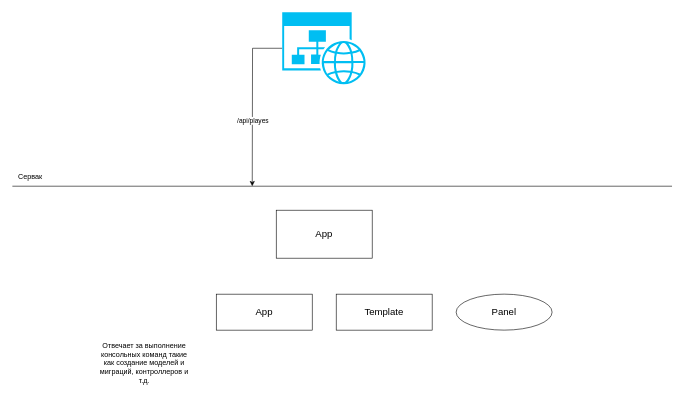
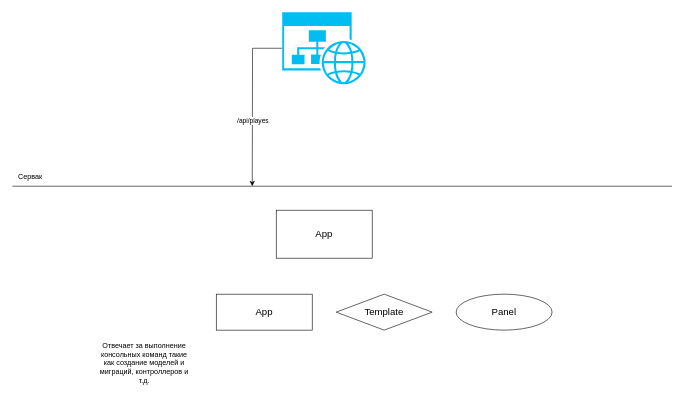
  <mxCell id="0" />
  <mxCell id="1" parent="0" />
  <mxCell id="2" value="App" style="rounded=0;whiteSpace=wrap;html=1;fontSize=16;" vertex="1" parent="1"><mxGeometry x="460" y="350" width="160" height="80" as="geometry" /></mxCell>
  <mxCell id="3" value="" style="endArrow=none;html=1;rounded=0;" edge="1" parent="1"><mxGeometry width="50" height="50" relative="1" as="geometry"><mxPoint y="310" as="sourcePoint" x="20" /><mxPoint x="1120" y="310" as="targetPoint" /></mxGeometry></mxCell>
  <mxCell id="4" value="Сервак" style="text;html=1;strokeColor=none;fillColor=none;align=center;verticalAlign=middle;whiteSpace=wrap;rounded=0;labelBorderColor=none;spacing=2;" vertex="1" parent="1"><mxGeometry y="280" width="60" height="30" as="geometry" x="20" /></mxCell>
  <mxCell id="5" style="edgeStyle=orthogonalEdgeStyle;rounded=0;orthogonalLoop=1;jettySize=auto;html=1;" edge="1" parent="1" source="7"><mxGeometry relative="1" as="geometry"><mxPoint x="420" y="310" as="targetPoint" /></mxGeometry></mxCell>
  <mxCell id="6" value="/api/playes" style="edgeLabel;html=1;align=center;verticalAlign=middle;resizable=0;points=[];" vertex="1" connectable="0" parent="5"><mxGeometry x="-0.006" y="-2" relative="1" as="geometry"><mxPoint x="2" y="31" as="offset" /></mxGeometry></mxCell>
  <mxCell id="7" value="" style="verticalLabelPosition=bottom;html=1;verticalAlign=top;align=center;strokeColor=none;fillColor=#00BEF2;shape=mxgraph.azure.website_generic;pointerEvents=1;" vertex="1" parent="1"><mxGeometry x="470" y="20" width="141.18" height="120" as="geometry" /></mxCell>
  <mxCell id="8" value="App" style="rounded=0;whiteSpace=wrap;html=1;fontSize=16;" vertex="1" parent="1"><mxGeometry x="360" y="490" width="160" height="60" as="geometry" /></mxCell>
- <mxCell id="9" value="Template" style="rounded=0;whiteSpace=wrap;html=1;fontSize=16;" vertex="1" parent="1"><mxGeometry x="560" y="490" width="160" height="60" as="geometry" /></mxCell>
+ <mxCell id="9" value="Template" style="rhombus;whiteSpace=wrap;html=1;fontSize=16;" vertex="1" parent="1"><mxGeometry x="560" y="490" width="160" height="60" as="geometry" /></mxCell>
  <mxCell id="10" value="Panel" style="ellipse;whiteSpace=wrap;html=1;fontSize=16;" vertex="1" parent="1"><mxGeometry x="760" y="490" width="160" height="60" as="geometry" /></mxCell>
  <mxCell id="11" value="Отвечает за выполнение консольных команд такие как создание моделей и миграций, контроллеров и т.д." style="text;html=1;strokeColor=none;fillColor=none;align=center;verticalAlign=middle;whiteSpace=wrap;rounded=0;" vertex="1" parent="1"><mxGeometry x="160" y="560" width="160" height="90" as="geometry" /></mxCell>
